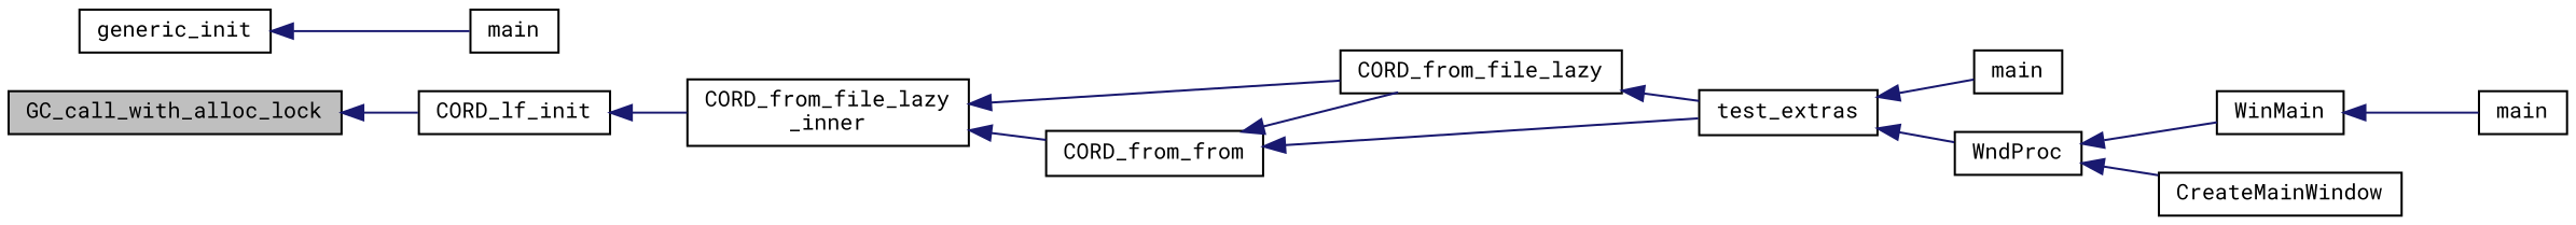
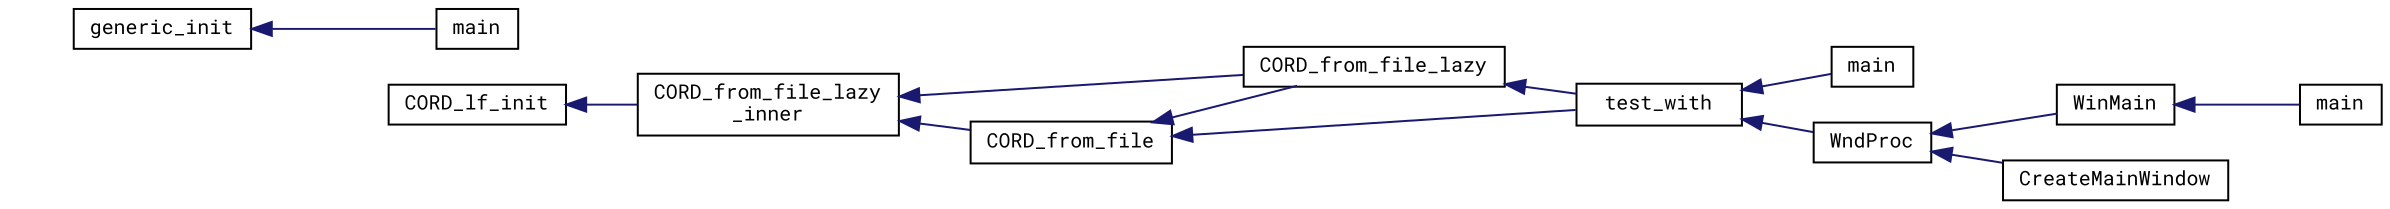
  digraph {
    fontname="Roboto Mono"
    rankdir=LR
    node [color=black fillcolor=white fontname="Roboto Mono" fontsize=10 shape=record style=filled]
    edge [color=midnightblue dir=back fontname="Roboto Mono" fontsize=10 labelfontname=Helvetica labelfontsize=10 style=solid]
-   n1 [fillcolor=grey75 fontcolor=black height=0.2 label=GC_call_with_alloc_lock width=0.4]
    n2 [height=0.2 label=CORD_lf_init width=0.4]
    n3 [height=0.2 label="CORD_from_file_lazy\l_inner" width=0.4]
    n4 [height=0.2 label=CORD_from_file_lazy width=0.4]
-   n5 [height=0.2 label=CORD_from_from width=0.4]
-   n6 [height=0.2 label=test_extras width=0.4]
+   n5 [height=0.2 label=CORD_from_file width=0.4]
+   n6 [height=0.2 label=test_with width=0.4]
    n7 [height=0.2 label=main width=0.4]
    n8 [height=0.2 label=WndProc width=0.4]
    n9 [height=0.2 label=generic_init width=0.4]
    n10 [height=0.2 label=main width=0.4]
    n11 [height=0.2 label=WinMain width=0.4]
    n12 [height=0.2 label=CreateMainWindow width=0.4]
    n13 [height=0.2 label=main width=0.4]
-   n1 -> n2
    n2 -> n3
    n3 -> n4
    n3 -> n5
    n4 -> n6
    n5 -> n4
    n5 -> n6
    n6 -> n7
    n6 -> n8
    n8 -> n11
    n8 -> n12
    n9 -> n10
    n11 -> n13
  }
